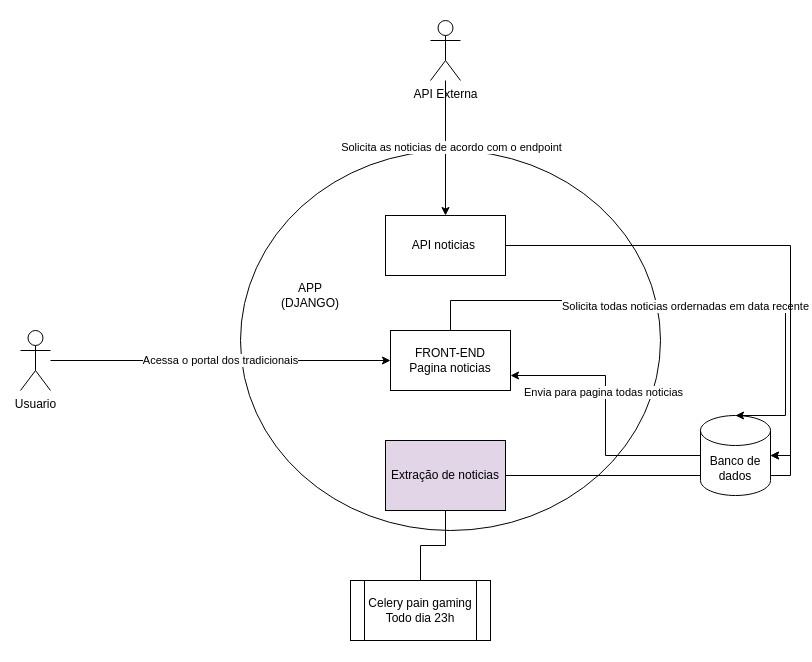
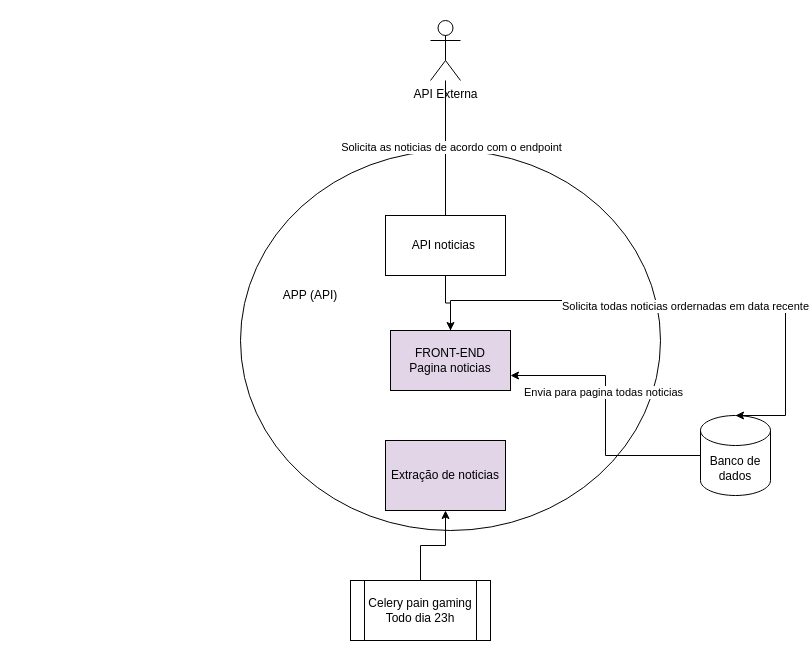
  <mxCell id="0" />
  <mxCell id="1" parent="0" />
  <mxCell id="2" value="" style="ellipse;whiteSpace=wrap;html=1;" vertex="1" parent="1"><mxGeometry x="240" y="150" width="420" height="380" as="geometry" /></mxCell>
- <mxCell id="3" style="edgeStyle=orthogonalEdgeStyle;rounded=0;orthogonalLoop=1;jettySize=auto;html=1;" edge="1" parent="1" source="4" target="7"><mxGeometry relative="1" as="geometry"><Array as="points"><mxPoint x="790" y="475" /></Array></mxGeometry></mxCell>
  <mxCell id="4" value="Extração de noticias" style="rounded=0;whiteSpace=wrap;html=1;fillColor=#e1d5e7;" vertex="1" parent="1"><mxGeometry x="385" y="440" width="120" height="70" as="geometry" /></mxCell>
  <mxCell id="5" style="edgeStyle=orthogonalEdgeStyle;rounded=0;orthogonalLoop=1;jettySize=auto;html=1;entryX=1;entryY=0.75;entryDx=0;entryDy=0;" edge="1" parent="1" source="7" target="11"><mxGeometry relative="1" as="geometry" /></mxCell>
  <mxCell id="6" value="Envia para pagina todas noticias" style="edgeLabel;html=1;align=center;verticalAlign=middle;resizable=0;points=[];" vertex="1" connectable="0" parent="5"><mxGeometry x="0.181" y="3" relative="1" as="geometry"><mxPoint as="offset" /></mxGeometry></mxCell>
  <mxCell id="7" value="Banco de dados&lt;br&gt;" style="shape=cylinder3;whiteSpace=wrap;html=1;boundedLbl=1;backgroundOutline=1;size=15;" vertex="1" parent="1"><mxGeometry x="700" y="415" width="70" height="80" as="geometry" /></mxCell>
- <mxCell id="8" value="APP (DJANGO)" style="text;html=1;strokeColor=none;fillColor=none;align=center;verticalAlign=middle;whiteSpace=wrap;rounded=0;" vertex="1" parent="1"><mxGeometry x="280" y="280" width="60" height="30" as="geometry" /></mxCell>
- <mxCell id="9" style="edgeStyle=orthogonalEdgeStyle;rounded=0;orthogonalLoop=1;jettySize=auto;html=1;entryX=0.5;entryY=1;entryDx=0;entryDy=0;endArrow=none;" edge="1" parent="1" source="10" target="4"><mxGeometry relative="1" as="geometry" /></mxCell>
+ <mxCell id="8" value="APP (API)" style="text;html=1;strokeColor=none;fillColor=none;align=center;verticalAlign=middle;whiteSpace=wrap;rounded=0;" vertex="1" parent="1"><mxGeometry x="280" y="280" width="60" height="30" as="geometry" /></mxCell>
+ <mxCell id="9" style="edgeStyle=orthogonalEdgeStyle;rounded=0;orthogonalLoop=1;jettySize=auto;html=1;entryX=0.5;entryY=1;entryDx=0;entryDy=0;" edge="1" parent="1" source="10" target="4"><mxGeometry relative="1" as="geometry" /></mxCell>
  <mxCell id="10" value="Celery pain gaming&lt;br&gt;Todo dia 23h" style="shape=process;whiteSpace=wrap;html=1;backgroundOutline=1;" vertex="1" parent="1"><mxGeometry x="350" y="580" width="140" height="60" as="geometry" /></mxCell>
- <mxCell id="11" value="FRONT-END&lt;br&gt;Pagina noticias" style="rounded=0;whiteSpace=wrap;html=1;" vertex="1" parent="1"><mxGeometry x="390" y="330" width="120" height="60" as="geometry" /></mxCell>
- <mxCell id="12" value="Acessa o portal dos tradicionais" style="edgeStyle=orthogonalEdgeStyle;rounded=0;orthogonalLoop=1;jettySize=auto;html=1;" edge="1" parent="1" source="13" target="11"><mxGeometry relative="1" as="geometry" /></mxCell>
- <mxCell id="13" value="Usuario" style="shape=umlActor;verticalLabelPosition=bottom;verticalAlign=top;html=1;outlineConnect=0;" vertex="1" parent="1"><mxGeometry x="20" y="330" width="30" height="60" as="geometry" /></mxCell>
+ <mxCell id="11" value="FRONT-END&lt;br&gt;Pagina noticias" style="rounded=0;whiteSpace=wrap;html=1;fillColor=#e1d5e7;" vertex="1" parent="1"><mxGeometry x="390" y="330" width="120" height="60" as="geometry" /></mxCell>
  <mxCell id="14" style="edgeStyle=orthogonalEdgeStyle;rounded=0;orthogonalLoop=1;jettySize=auto;html=1;entryX=0.5;entryY=0;entryDx=0;entryDy=0;entryPerimeter=0;" edge="1" parent="1" source="11" target="7"><mxGeometry relative="1" as="geometry"><Array as="points"><mxPoint x="450" y="300" /><mxPoint x="563" y="300" /><mxPoint x="563" y="305" /><mxPoint x="785" y="305" /></Array></mxGeometry></mxCell>
  <mxCell id="15" value="Solicita todas noticias ordernadas em data recente" style="edgeLabel;html=1;align=center;verticalAlign=middle;resizable=0;points=[];" vertex="1" connectable="0" parent="14"><mxGeometry x="0.015" y="-3" relative="1" as="geometry"><mxPoint y="-3" as="offset" /></mxGeometry></mxCell>
- <mxCell id="16" style="edgeStyle=orthogonalEdgeStyle;rounded=0;orthogonalLoop=1;jettySize=auto;html=1;" edge="1" parent="1" source="18" target="19"><mxGeometry relative="1" as="geometry" /></mxCell>
+ <mxCell id="16" style="edgeStyle=orthogonalEdgeStyle;rounded=0;orthogonalLoop=1;jettySize=auto;html=1;endArrow=none;" edge="1" parent="1" source="18" target="19"><mxGeometry relative="1" as="geometry" /></mxCell>
  <mxCell id="17" value="Solicita as noticias de acordo com o endpoint" style="edgeLabel;html=1;align=center;verticalAlign=middle;resizable=0;points=[];" vertex="1" connectable="0" parent="16"><mxGeometry x="-0.029" y="-1" relative="1" as="geometry"><mxPoint x="6" as="offset" /></mxGeometry></mxCell>
  <mxCell id="18" value="API Externa&lt;br&gt;" style="shape=umlActor;verticalLabelPosition=bottom;verticalAlign=top;html=1;outlineConnect=0;" vertex="1" parent="1"><mxGeometry x="430" y="20" width="30" height="60" as="geometry" /></mxCell>
  <mxCell id="19" value="API noticias&amp;nbsp;" style="whiteSpace=wrap;html=1;" vertex="1" parent="1"><mxGeometry x="385" y="215" width="120" height="60" as="geometry" /></mxCell>
- <mxCell id="20" style="edgeStyle=orthogonalEdgeStyle;rounded=0;orthogonalLoop=1;jettySize=auto;html=1;entryX=1;entryY=0.5;entryDx=0;entryDy=0;entryPerimeter=0;" edge="1" parent="1" source="19" target="7"><mxGeometry relative="1" as="geometry" /></mxCell>
+ <mxCell id="20" style="edgeStyle=orthogonalEdgeStyle;rounded=0;orthogonalLoop=1;jettySize=auto;html=1;" edge="1" parent="1" source="19" target="11"><mxGeometry relative="1" as="geometry" /></mxCell>
